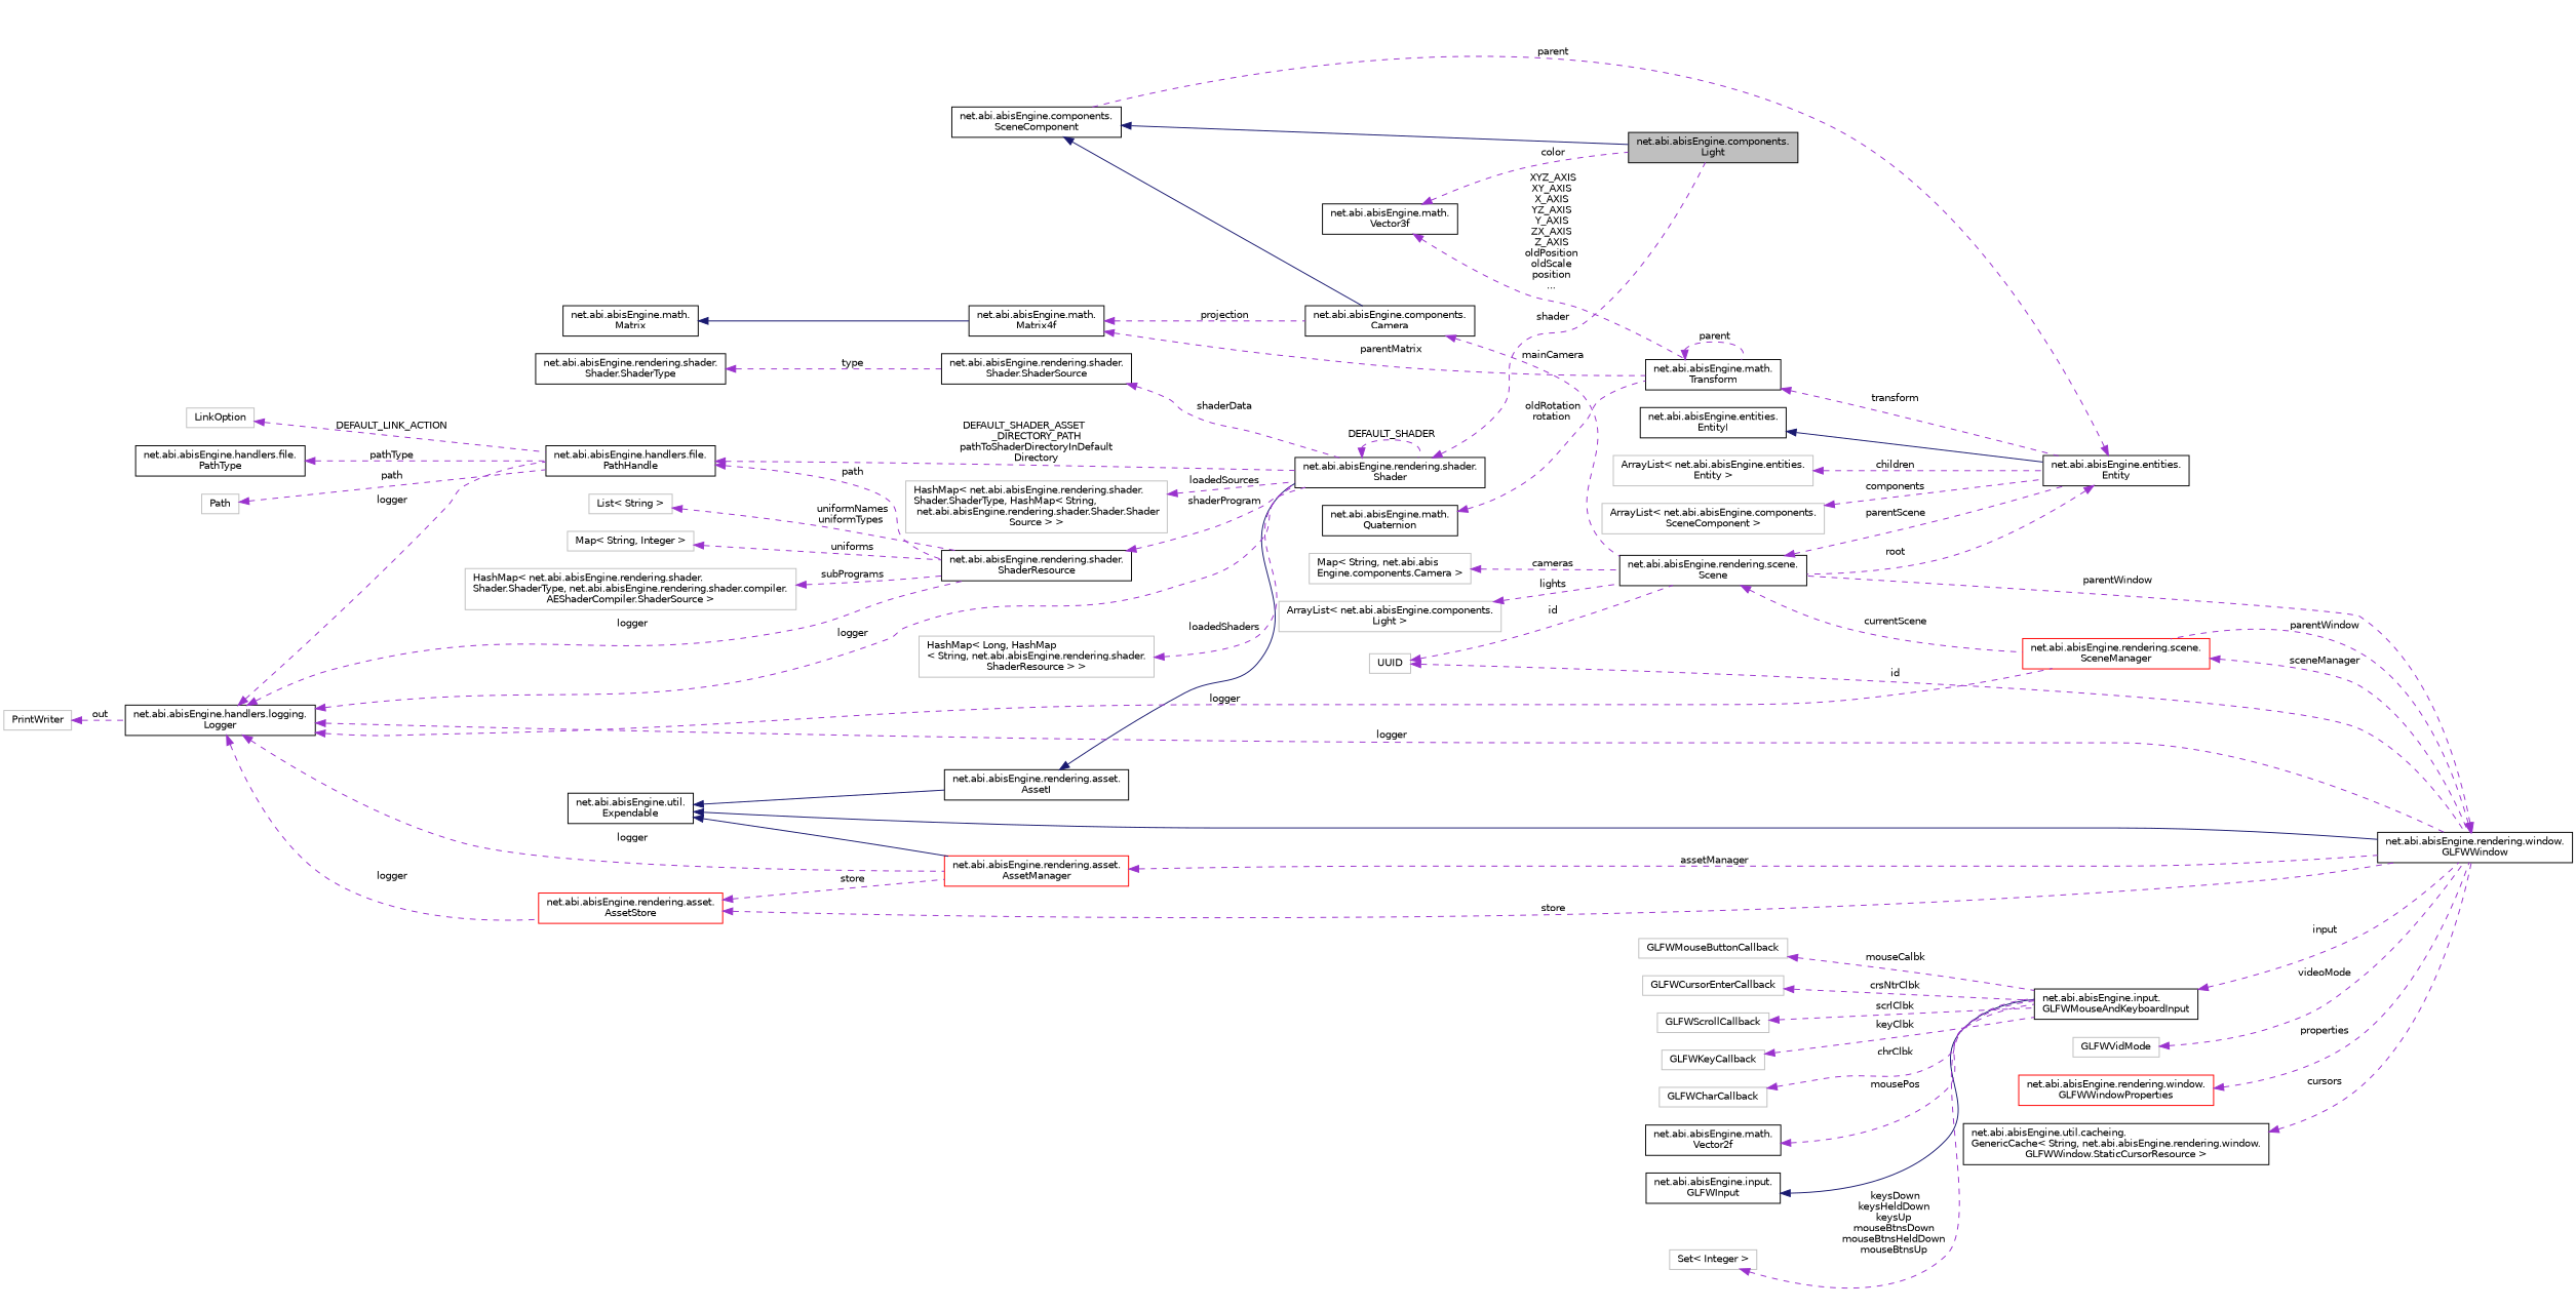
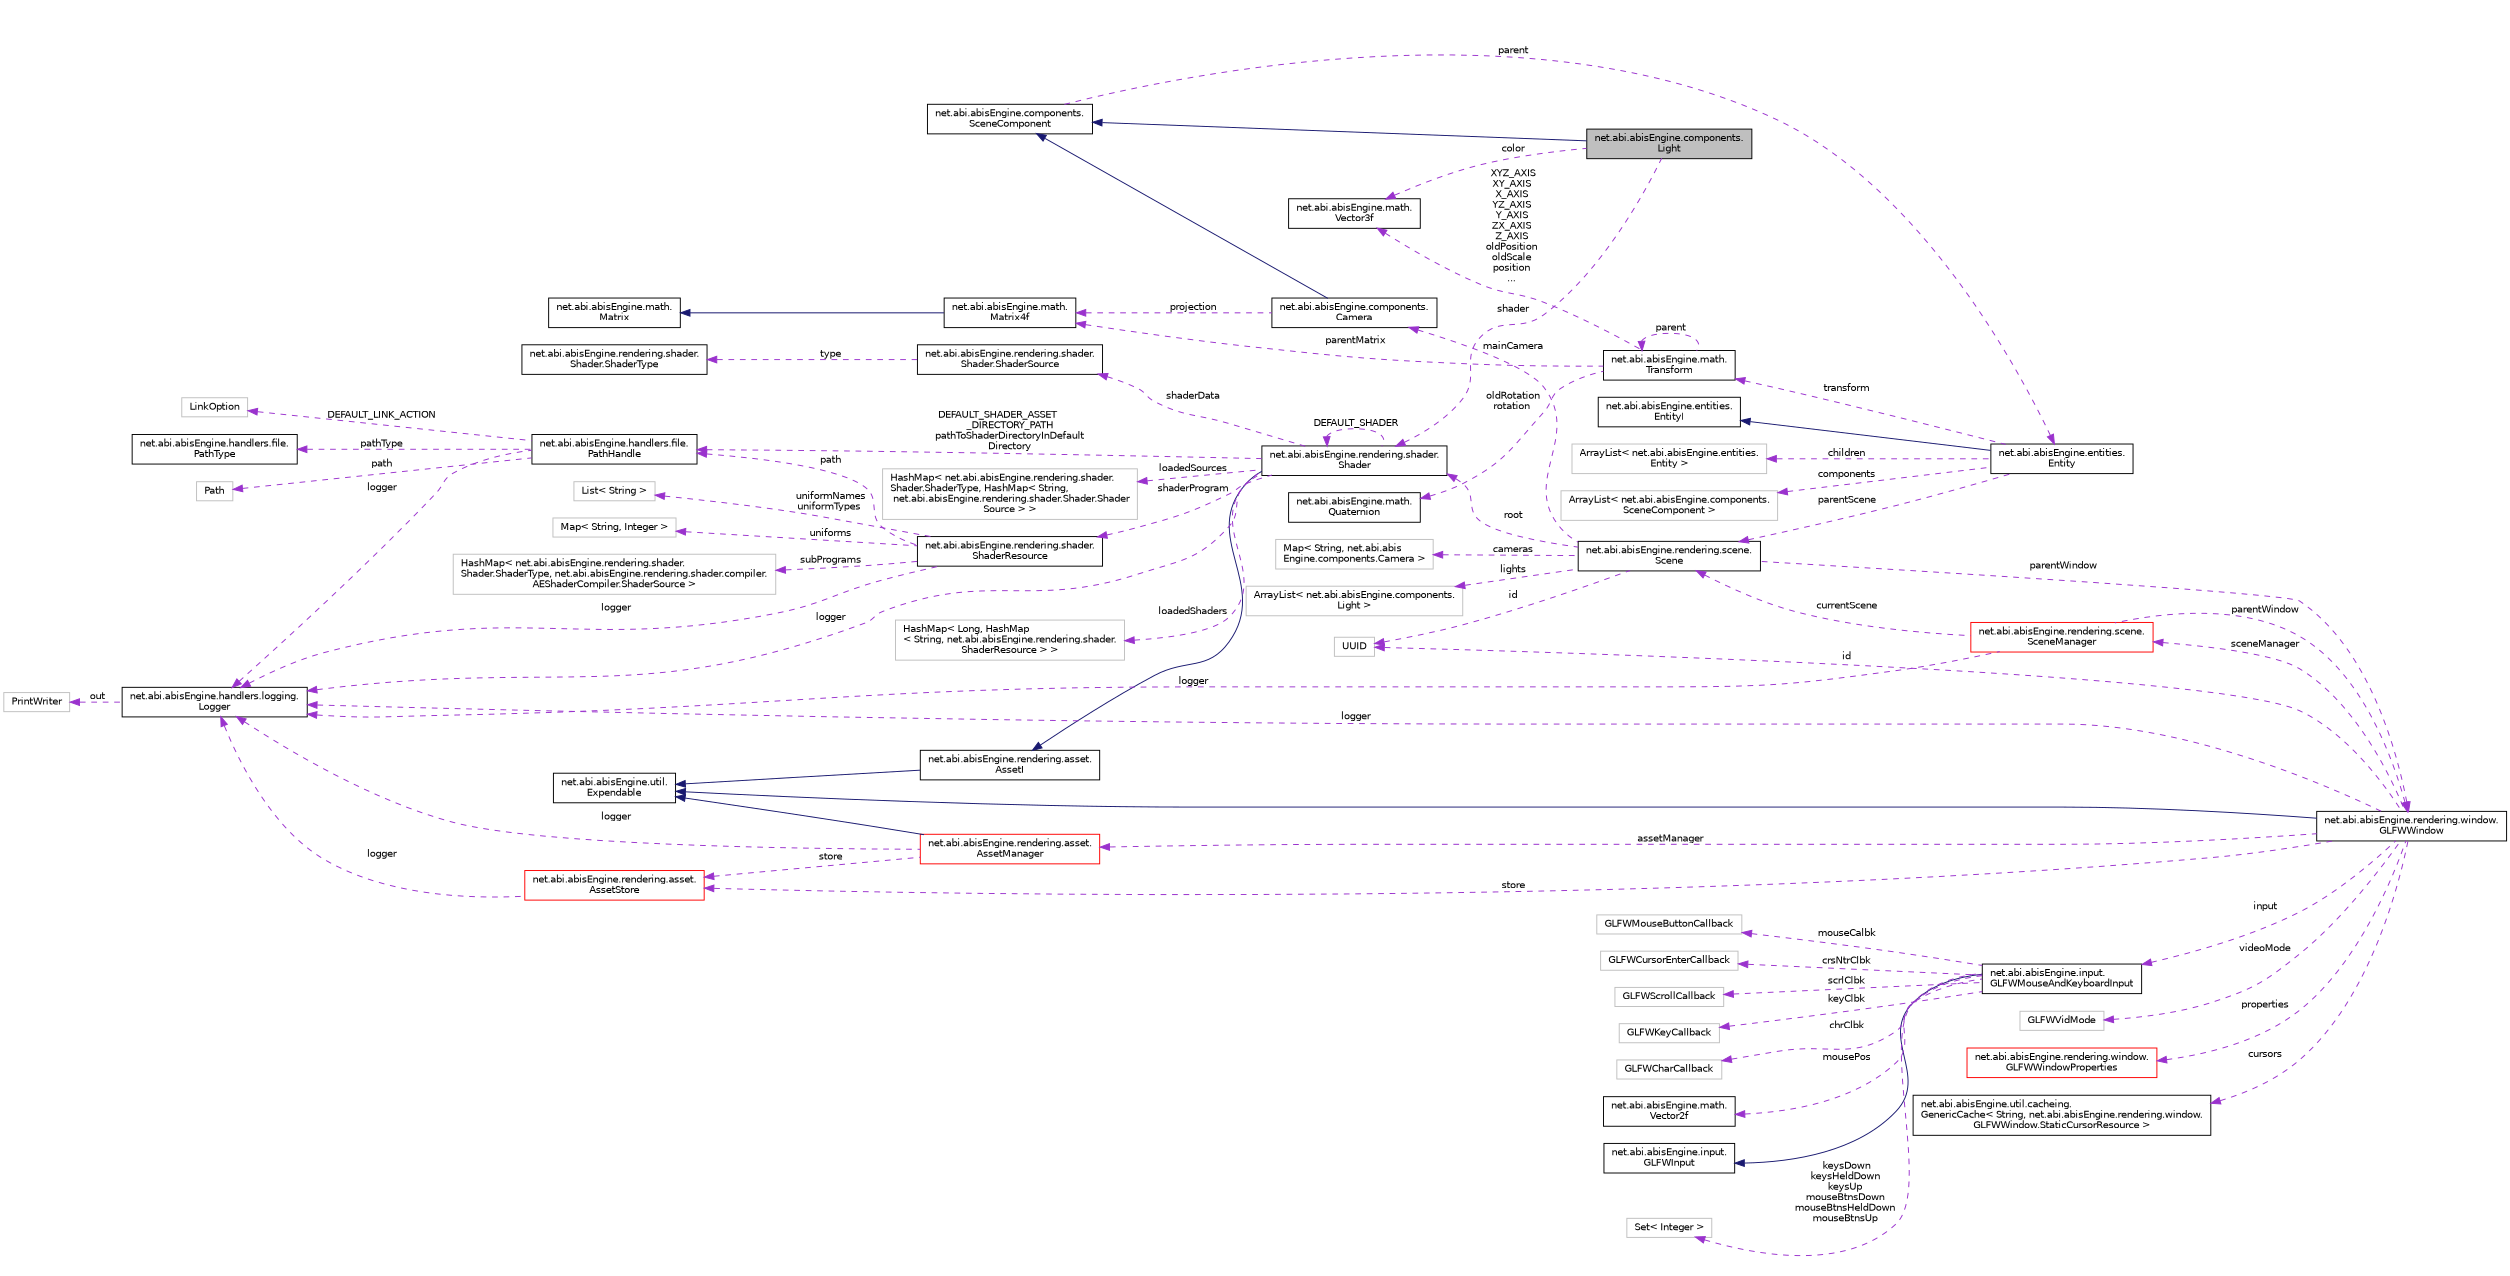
  digraph {
    rankdir=LR
    node [color=black fillcolor=white fontname=Helvetica fontsize=10 shape=record style=filled]
    edge [color=darkorchid3 dir=back fontname=Helvetica fontsize=10 labelfontname=Helvetica labelfontsize=10 style=dashed]
    n1 [fillcolor=grey75 fontcolor=black height=0.2 label="net.abi.abisEngine.components.\lLight" width=0.4]
    n2 [height=0.2 label="net.abi.abisEngine.components.\lSceneComponent" width=0.4]
    n3 [height=0.2 label="net.abi.abisEngine.components.\lCamera" width=0.4]
    n4 [height=0.2 label="net.abi.abisEngine.rendering.scene.\lScene" width=0.4]
    n5 [height=0.2 label="net.abi.abisEngine.entities.\lEntity" width=0.4]
    n6 [color=red height=0.2 label="net.abi.abisEngine.rendering.scene.\lSceneManager" width=0.4]
    n7 [height=0.2 label="net.abi.abisEngine.entities.\lEntityI" width=0.4]
    n8 [color=grey75 height=0.2 label="ArrayList\< net.abi.abisEngine.entities.\lEntity \>" width=0.4]
    n9 [color=grey75 height=0.2 label="ArrayList\< net.abi.abisEngine.components.\lSceneComponent \>" width=0.4]
    n10 [height=0.2 label="net.abi.abisEngine.rendering.window.\lGLFWWindow" width=0.4]
    n11 [height=0.2 label="net.abi.abisEngine.util.\lExpendable" width=0.4]
    n12 [color=red height=0.2 label="net.abi.abisEngine.rendering.asset.\lAssetManager" width=0.4]
    n13 [height=0.2 label="net.abi.abisEngine.rendering.asset.\lAssetI" width=0.4]
    n14 [height=0.2 label="net.abi.abisEngine.rendering.shader.\lShader" width=0.4]
    n15 [height=0.2 label="net.abi.abisEngine.input.\lGLFWMouseAndKeyboardInput" width=0.4]
    n16 [height=0.2 label="net.abi.abisEngine.input.\lGLFWInput" width=0.4]
    n17 [color=grey75 height=0.2 label="Set\< Integer \>" width=0.4]
    n18 [color=grey75 height=0.2 label=GLFWMouseButtonCallback width=0.4]
    n19 [color=grey75 height=0.2 label=GLFWCursorEnterCallback width=0.4]
    n20 [color=grey75 height=0.2 label=GLFWScrollCallback width=0.4]
    n21 [color=grey75 height=0.2 label=GLFWKeyCallback width=0.4]
    n22 [color=grey75 height=0.2 label=GLFWCharCallback width=0.4]
    n23 [height=0.2 label="net.abi.abisEngine.math.\lVector2f" width=0.4]
    n24 [color=red height=0.2 label="net.abi.abisEngine.rendering.asset.\lAssetStore" width=0.4]
    n25 [height=0.2 label="net.abi.abisEngine.handlers.logging.\lLogger" width=0.4]
    n26 [height=0.2 label="net.abi.abisEngine.rendering.shader.\lShaderResource" width=0.4]
    n27 [height=0.2 label="net.abi.abisEngine.handlers.file.\lPathHandle" width=0.4]
    n28 [color=grey75 height=0.2 label=PrintWriter width=0.4]
    n29 [color=grey75 height=0.2 label=UUID width=0.4]
    n30 [color=grey75 height=0.2 label=GLFWVidMode width=0.4]
    n31 [color=red height=0.2 label="net.abi.abisEngine.rendering.window.\lGLFWWindowProperties" width=0.4]
    n32 [height=0.2 label="net.abi.abisEngine.util.cacheing.\lGenericCache\< String, net.abi.abisEngine.rendering.window.\lGLFWWindow.StaticCursorResource \>" width=0.4]
    n33 [color=grey75 height=0.2 label="Map\< String, net.abi.abis\lEngine.components.Camera \>" width=0.4]
    n34 [color=grey75 height=0.2 label="ArrayList\< net.abi.abisEngine.components.\lLight \>" width=0.4]
    n35 [height=0.2 label="net.abi.abisEngine.math.\lMatrix4f" width=0.4]
    n36 [height=0.2 label="net.abi.abisEngine.math.\lTransform" width=0.4]
    n37 [height=0.2 label="net.abi.abisEngine.math.\lMatrix" width=0.4]
    n38 [height=0.2 label="net.abi.abisEngine.math.\lVector3f" width=0.4]
    n39 [height=0.2 label="net.abi.abisEngine.math.\lQuaternion" width=0.4]
    n40 [color=grey75 height=0.2 label="List\< String \>" width=0.4]
    n41 [color=grey75 height=0.2 label=LinkOption width=0.4]
    n42 [height=0.2 label="net.abi.abisEngine.handlers.file.\lPathType" width=0.4]
    n43 [color=grey75 height=0.2 label=Path width=0.4]
    n44 [color=grey75 height=0.2 label="Map\< String, Integer \>" width=0.4]
    n45 [color=grey75 height=0.2 label="HashMap\< net.abi.abisEngine.rendering.shader.\lShader.ShaderType, net.abi.abisEngine.rendering.shader.compiler.\lAEShaderCompiler.ShaderSource \>" width=0.4]
    n46 [color=grey75 height=0.2 label="HashMap\< net.abi.abisEngine.rendering.shader.\lShader.ShaderType, HashMap\< String,\l net.abi.abisEngine.rendering.shader.Shader.Shader\lSource \> \>" width=0.4]
    n47 [height=0.2 label="net.abi.abisEngine.rendering.shader.\lShader.ShaderSource" width=0.4]
    n48 [height=0.2 label="net.abi.abisEngine.rendering.shader.\lShader.ShaderType" width=0.4]
    n49 [color=grey75 height=0.2 label="HashMap\< Long, HashMap\l\< String, net.abi.abisEngine.rendering.shader.\lShaderResource \> \>" width=0.4]
    n2 -> n1 [color=midnightblue style=solid]
    n2 -> n3 [color=midnightblue style=solid]
    n3 -> n4 [label=" mainCamera"]
    n4 -> n5 [label=" parentScene"]
    n4 -> n6 [label=" currentScene"]
    n5 -> n2 [label=" parent"]
-   n5 -> n4 [label=" root"]
+   n14 -> n4 [label=" root"]
    n6 -> n10 [label=" sceneManager"]
    n7 -> n5 [color=midnightblue style=solid]
    n8 -> n5 [label=" children"]
    n9 -> n5 [label=" components"]
    n10 -> n4 [label=" parentWindow"]
    n10 -> n6 [label=" parentWindow"]
    n11 -> n10 [color=midnightblue style=solid]
    n11 -> n12 [color=midnightblue style=solid]
    n11 -> n13 [color=midnightblue style=solid]
    n12 -> n10 [label=" assetManager"]
    n13 -> n14 [color=midnightblue style=solid]
    n14 -> n1 [label=" shader"]
    n14 -> n14 [label=" DEFAULT_SHADER"]
    n15 -> n10 [label=" input"]
    n16 -> n15 [color=midnightblue style=solid]
    n17 -> n15 [label=" keysDown\nkeysHeldDown\nkeysUp\nmouseBtnsDown\nmouseBtnsHeldDown\nmouseBtnsUp"]
    n18 -> n15 [label=" mouseCalbk"]
    n19 -> n15 [label=" crsNtrClbk"]
    n20 -> n15 [label=" scrlClbk"]
    n21 -> n15 [label=" keyClbk"]
    n22 -> n15 [label=" chrClbk"]
    n23 -> n15 [label=" mousePos"]
    n24 -> n10 [label=" store"]
    n24 -> n12 [label=" store"]
    n25 -> n6 [label=" logger"]
    n25 -> n10 [label=" logger"]
    n25 -> n12 [label=" logger"]
    n25 -> n14 [label=" logger"]
    n25 -> n24 [label=" logger"]
    n25 -> n26 [label=" logger"]
    n25 -> n27 [label=" logger"]
    n26 -> n14 [label=" shaderProgram"]
    n27 -> n14 [label=" DEFAULT_SHADER_ASSET\l_DIRECTORY_PATH\npathToShaderDirectoryInDefault\lDirectory"]
    n27 -> n26 [label=" path"]
    n28 -> n25 [label=" out"]
    n29 -> n4 [label=" id"]
    n29 -> n10 [label=" id"]
    n30 -> n10 [label=" videoMode"]
    n31 -> n10 [label=" properties"]
    n32 -> n10 [label=" cursors"]
    n33 -> n4 [label=" cameras"]
    n34 -> n4 [label=" lights"]
    n35 -> n3 [label=" projection"]
    n35 -> n36 [label=" parentMatrix"]
    n36 -> n5 [label=" transform"]
    n36 -> n36 [label=" parent"]
    n37 -> n35 [color=midnightblue style=solid]
    n38 -> n1 [label=" color"]
    n38 -> n36 [label=" XYZ_AXIS\nXY_AXIS\nX_AXIS\nYZ_AXIS\nY_AXIS\nZX_AXIS\nZ_AXIS\noldPosition\noldScale\nposition\n..."]
    n39 -> n36 [label=" oldRotation\nrotation"]
    n40 -> n26 [label=" uniformNames\nuniformTypes"]
    n41 -> n27 [label=" DEFAULT_LINK_ACTION"]
    n42 -> n27 [label=" pathType"]
    n43 -> n27 [label=" path"]
    n44 -> n26 [label=" uniforms"]
    n45 -> n26 [label=" subPrograms"]
    n46 -> n14 [label=" loadedSources"]
    n47 -> n14 [label=" shaderData"]
    n48 -> n47 [label=" type"]
    n49 -> n14 [label=" loadedShaders"]
  }
